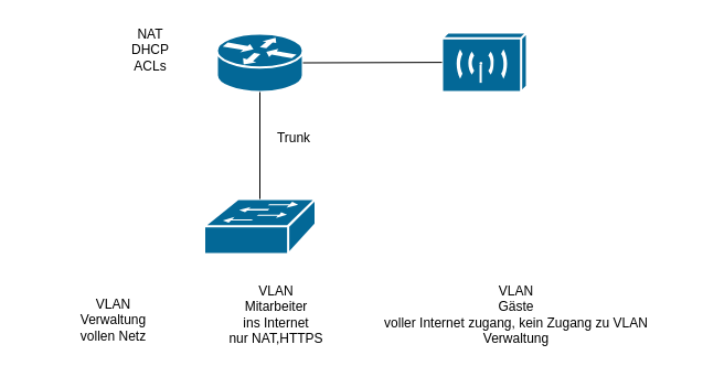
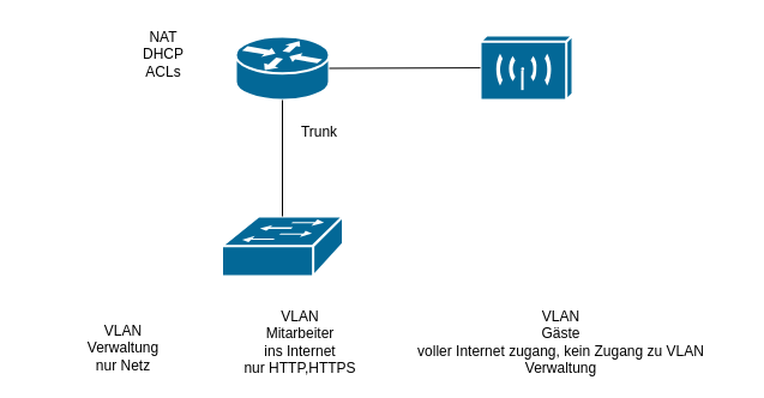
  <mxCell id="0" />
  <mxCell id="1" parent="0" />
  <mxCell id="2" value="" style="shape=mxgraph.cisco.switches.workgroup_switch;html=1;pointerEvents=1;dashed=0;fillColor=#036897;strokeColor=#ffffff;strokeWidth=2;verticalLabelPosition=bottom;verticalAlign=top;align=center;outlineConnect=0;" vertex="1" parent="1"><mxGeometry x="184.5" y="180" width="101" height="50" as="geometry" /></mxCell>
  <mxCell id="3" value="" style="shape=mxgraph.cisco.routers.router;html=1;pointerEvents=1;dashed=0;fillColor=#036897;strokeColor=#ffffff;strokeWidth=2;verticalLabelPosition=bottom;verticalAlign=top;align=center;outlineConnect=0;" vertex="1" parent="1"><mxGeometry x="196" y="30" width="78" height="53" as="geometry" /></mxCell>
  <mxCell id="4" value="" style="shape=mxgraph.cisco.wireless.wireless_transport;html=1;pointerEvents=1;dashed=0;fillColor=#036897;strokeColor=#ffffff;strokeWidth=2;verticalLabelPosition=bottom;verticalAlign=top;align=center;outlineConnect=0;" vertex="1" parent="1"><mxGeometry x="400" y="29" width="77" height="54" as="geometry" /></mxCell>
  <mxCell id="5" value="VLAN&lt;br&gt;Gäste&lt;br&gt;voller Internet zugang, kein Zugang zu VLAN Verwaltung" style="text;html=1;strokeColor=none;fillColor=none;align=center;verticalAlign=middle;whiteSpace=wrap;rounded=0;" vertex="1" parent="1"><mxGeometry x="320" y="260" width="294.5" height="50" as="geometry" /></mxCell>
- <mxCell id="6" value="VLAN&lt;br&gt;Mitarbeiter&lt;br&gt;ins Internet&lt;br&gt;nur NAT,HTTPS" style="text;html=1;strokeColor=none;fillColor=none;align=center;verticalAlign=middle;whiteSpace=wrap;rounded=0;" vertex="1" parent="1"><mxGeometry x="140" y="260" width="220" height="50" as="geometry" /></mxCell>
- <mxCell id="7" value="VLAN&lt;br&gt;Verwaltung&lt;br&gt;vollen Netz" style="text;html=1;strokeColor=none;fillColor=none;align=center;verticalAlign=middle;whiteSpace=wrap;rounded=0;" vertex="1" parent="1"><mxGeometry x="20" y="280" width="164.5" height="20" as="geometry" /></mxCell>
+ <mxCell id="6" value="VLAN&lt;br&gt;Mitarbeiter&lt;br&gt;ins Internet&lt;br&gt;nur HTTP,HTTPS" style="text;html=1;strokeColor=none;fillColor=none;align=center;verticalAlign=middle;whiteSpace=wrap;rounded=0;" vertex="1" parent="1"><mxGeometry x="140" y="260" width="220" height="50" as="geometry" /></mxCell>
+ <mxCell id="7" value="VLAN&lt;br&gt;Verwaltung&lt;br&gt;nur Netz" style="text;html=1;strokeColor=none;fillColor=none;align=center;verticalAlign=middle;whiteSpace=wrap;rounded=0;" vertex="1" parent="1"><mxGeometry x="20" y="280" width="164.5" height="20" as="geometry" /></mxCell>
  <mxCell id="8" value="" style="endArrow=none;html=1;exitX=0.5;exitY=0;exitDx=0;exitDy=0;exitPerimeter=0;entryX=0.5;entryY=1;entryDx=0;entryDy=0;entryPerimeter=0;" edge="1" parent="1" source="2" target="3"><mxGeometry width="50" height="50" relative="1" as="geometry"><mxPoint x="250" y="140" as="sourcePoint" /><mxPoint x="300" y="90" as="targetPoint" /></mxGeometry></mxCell>
  <mxCell id="9" value="" style="endArrow=none;html=1;entryX=1;entryY=0.5;entryDx=0;entryDy=0;entryPerimeter=0;" edge="1" parent="1" source="4" target="3"><mxGeometry width="50" height="50" relative="1" as="geometry"><mxPoint x="325.5" y="97" as="sourcePoint" /><mxPoint x="325.5" y="0" as="targetPoint" /></mxGeometry></mxCell>
- <mxCell id="10" value="Trunk" style="text;html=1;strokeColor=none;fillColor=none;align=center;verticalAlign=middle;whiteSpace=wrap;rounded=0;" vertex="1" parent="1"><mxGeometry x="245.5" y="115" width="40" height="20" as="geometry" /></mxCell>
+ <mxCell id="10" value="Trunk" style="text;html=1;strokeColor=none;fillColor=none;align=center;verticalAlign=middle;whiteSpace=wrap;rounded=0;" vertex="1" parent="1"><mxGeometry x="245.5" y="100" width="40" height="20" as="geometry" /></mxCell>
  <mxCell id="11" value="NAT&lt;br&gt;DHCP&lt;br&gt;ACLs" style="text;html=1;strokeColor=none;fillColor=none;align=center;verticalAlign=middle;whiteSpace=wrap;rounded=0;" vertex="1" parent="1"><mxGeometry x="87.25" y="20" width="97.75" height="50" as="geometry" /></mxCell>
